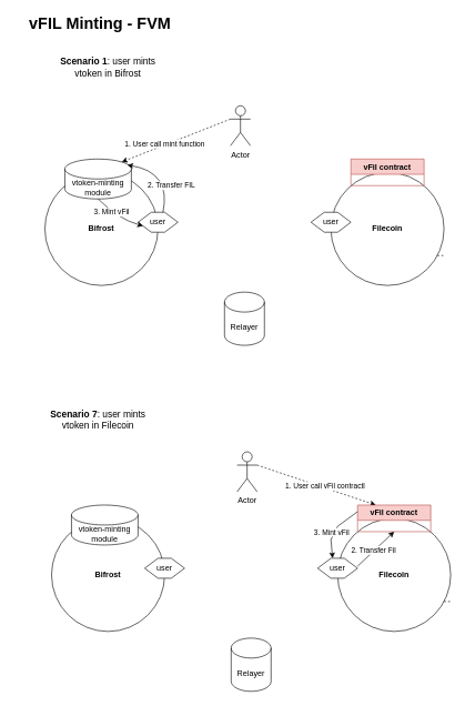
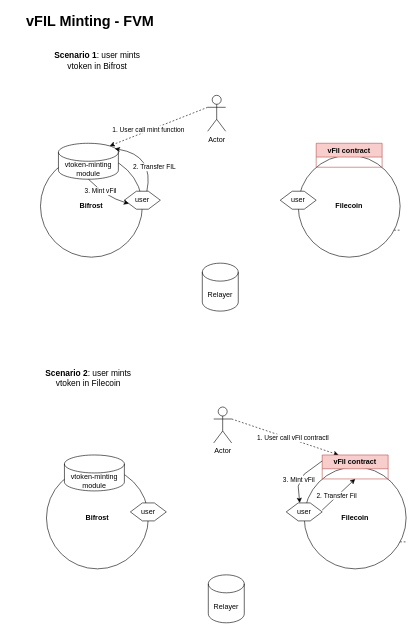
  <mxCell id="0" />
  <mxCell id="1" parent="0" />
  <mxCell id="2" value="vFIL Minting - FVM" style="text;html=1;strokeColor=none;fillColor=none;align=center;verticalAlign=middle;whiteSpace=wrap;rounded=0;fontStyle=1;fontSize=24;" parent="1" vertex="1"><mxGeometry x="20" y="20" width="260" height="30" as="geometry" /></mxCell>
  <mxCell id="3" value="&lt;b&gt;Bifrost&lt;/b&gt;" style="ellipse;whiteSpace=wrap;html=1;aspect=fixed;" parent="1" vertex="1"><mxGeometry x="67" y="258" width="170" height="170" as="geometry" /></mxCell>
  <mxCell id="4" value="&lt;b&gt;Filecoin&lt;/b&gt;" style="ellipse;whiteSpace=wrap;html=1;aspect=fixed;" parent="1" vertex="1"><mxGeometry x="497" y="258" width="170" height="170" as="geometry" /></mxCell>
  <mxCell id="5" value="user" style="shape=hexagon;perimeter=hexagonPerimeter2;whiteSpace=wrap;html=1;fixedSize=1;" parent="1" vertex="1"><mxGeometry x="207" y="318" width="60" height="30" as="geometry" /></mxCell>
  <mxCell id="6" value="user" style="shape=hexagon;perimeter=hexagonPerimeter2;whiteSpace=wrap;html=1;fixedSize=1;" parent="1" vertex="1"><mxGeometry x="467" y="318" width="60" height="30" as="geometry" /></mxCell>
  <mxCell id="7" value="vtoken-minting module" style="shape=cylinder3;whiteSpace=wrap;html=1;boundedLbl=1;backgroundOutline=1;size=15;" parent="1" vertex="1"><mxGeometry x="97" y="238" width="100" height="60" as="geometry" /></mxCell>
  <mxCell id="8" value="2. Transfer FIL" style="curved=1;endArrow=classic;html=1;rounded=0;entryX=0.94;entryY=0.15;entryDx=0;entryDy=0;entryPerimeter=0;exitX=0.625;exitY=0;exitDx=0;exitDy=0;" parent="1" source="5" target="7" edge="1"><mxGeometry x="-0.345" y="-4" width="50" height="50" relative="1" as="geometry"><mxPoint x="347" y="258" as="sourcePoint" /><mxPoint x="287" y="218" as="targetPoint" /><Array as="points"><mxPoint x="257" y="258" /></Array><mxPoint as="offset" /></mxGeometry></mxCell>
  <mxCell id="9" value="Relayer" style="shape=cylinder3;whiteSpace=wrap;html=1;boundedLbl=1;backgroundOutline=1;size=15;" parent="1" vertex="1"><mxGeometry x="337" y="438" width="60" height="80" as="geometry" /></mxCell>
  <mxCell id="10" value="" style="endArrow=none;dashed=1;html=1;rounded=0;exitX=1;exitY=0.5;exitDx=0;exitDy=0;" parent="1" edge="1"><mxGeometry width="50" height="50" relative="1" as="geometry"><mxPoint x="657" y="383" as="sourcePoint" /><mxPoint x="667" y="383" as="targetPoint" /></mxGeometry></mxCell>
  <mxCell id="11" value="Actor" style="shape=umlActor;verticalLabelPosition=bottom;verticalAlign=top;html=1;outlineConnect=0;" parent="1" vertex="1"><mxGeometry x="346" y="158" width="30" height="60" as="geometry" /></mxCell>
  <mxCell id="12" value="" style="endArrow=classic;html=1;rounded=0;exitX=0;exitY=0.333;exitDx=0;exitDy=0;exitPerimeter=0;entryX=0.855;entryY=0;entryDx=0;entryDy=4.35;entryPerimeter=0;dashed=1;" parent="1" source="11" target="7" edge="1"><mxGeometry width="50" height="50" relative="1" as="geometry"><mxPoint x="197" y="228" as="sourcePoint" /><mxPoint x="247" y="178" as="targetPoint" /></mxGeometry></mxCell>
  <mxCell id="13" value="1. User call mint function" style="edgeLabel;html=1;align=center;verticalAlign=middle;resizable=0;points=[];" parent="12" vertex="1" connectable="0"><mxGeometry x="0.204" y="-2" relative="1" as="geometry"><mxPoint as="offset" /></mxGeometry></mxCell>
  <mxCell id="14" value="3. Mint vFil" style="curved=1;endArrow=classic;html=1;rounded=0;exitX=0.5;exitY=1;exitDx=0;exitDy=0;exitPerimeter=0;entryX=0;entryY=0.75;entryDx=0;entryDy=0;" parent="1" source="7" target="5" edge="1"><mxGeometry x="-0.305" width="50" height="50" relative="1" as="geometry"><mxPoint x="140" y="388" as="sourcePoint" /><mxPoint x="190" y="338" as="targetPoint" /><Array as="points"><mxPoint x="177" y="328" /></Array><mxPoint as="offset" /></mxGeometry></mxCell>
  <mxCell id="15" value="&lt;font style=&quot;font-size: 14px;&quot;&gt;&lt;b&gt;Scenario 1&lt;/b&gt;: user mints vtoken in Bifrost&lt;/font&gt;" style="text;html=1;strokeColor=none;fillColor=none;align=center;verticalAlign=middle;whiteSpace=wrap;rounded=0;strokeWidth=5;" vertex="1" parent="1"><mxGeometry x="82" y="70" width="160" height="60" as="geometry" /></mxCell>
  <mxCell id="16" value="vFil contract" style="swimlane;whiteSpace=wrap;html=1;fillColor=#f8cecc;strokeColor=#b85450;" vertex="1" parent="1"><mxGeometry x="527" y="238" width="110" height="40" as="geometry" /></mxCell>
  <mxCell id="17" value="&lt;b&gt;Bifrost&lt;/b&gt;" style="ellipse;whiteSpace=wrap;html=1;aspect=fixed;" vertex="1" parent="1"><mxGeometry x="77" y="778" width="170" height="170" as="geometry" /></mxCell>
  <mxCell id="18" value="&lt;b&gt;Filecoin&lt;/b&gt;" style="ellipse;whiteSpace=wrap;html=1;aspect=fixed;" vertex="1" parent="1"><mxGeometry x="507" y="778" width="170" height="170" as="geometry" /></mxCell>
  <mxCell id="19" value="user" style="shape=hexagon;perimeter=hexagonPerimeter2;whiteSpace=wrap;html=1;fixedSize=1;" vertex="1" parent="1"><mxGeometry x="217" y="838" width="60" height="30" as="geometry" /></mxCell>
  <mxCell id="20" value="user" style="shape=hexagon;perimeter=hexagonPerimeter2;whiteSpace=wrap;html=1;fixedSize=1;" vertex="1" parent="1"><mxGeometry x="477" y="838" width="60" height="30" as="geometry" /></mxCell>
  <mxCell id="21" value="vtoken-minting module" style="shape=cylinder3;whiteSpace=wrap;html=1;boundedLbl=1;backgroundOutline=1;size=15;" vertex="1" parent="1"><mxGeometry x="107" y="758" width="100" height="60" as="geometry" /></mxCell>
  <mxCell id="22" value="Relayer" style="shape=cylinder3;whiteSpace=wrap;html=1;boundedLbl=1;backgroundOutline=1;size=15;" vertex="1" parent="1"><mxGeometry x="347" y="958" width="60" height="80" as="geometry" /></mxCell>
  <mxCell id="23" value="" style="endArrow=none;dashed=1;html=1;rounded=0;exitX=1;exitY=0.5;exitDx=0;exitDy=0;" edge="1" parent="1"><mxGeometry width="50" height="50" relative="1" as="geometry"><mxPoint x="667" y="903" as="sourcePoint" /><mxPoint x="677" y="903" as="targetPoint" /></mxGeometry></mxCell>
  <mxCell id="24" value="Actor" style="shape=umlActor;verticalLabelPosition=bottom;verticalAlign=top;html=1;outlineConnect=0;" vertex="1" parent="1"><mxGeometry x="356" y="678" width="30" height="60" as="geometry" /></mxCell>
  <mxCell id="25" value="" style="endArrow=classic;html=1;rounded=0;exitX=1;exitY=0.333;exitDx=0;exitDy=0;exitPerimeter=0;entryX=0.25;entryY=0;entryDx=0;entryDy=0;dashed=1;" edge="1" parent="1" source="24" target="28"><mxGeometry width="50" height="50" relative="1" as="geometry"><mxPoint x="207" y="748" as="sourcePoint" /><mxPoint x="257" y="698" as="targetPoint" /></mxGeometry></mxCell>
  <mxCell id="26" value="1. User call vFil contractl" style="edgeLabel;html=1;align=center;verticalAlign=middle;resizable=0;points=[];" vertex="1" connectable="0" parent="25"><mxGeometry x="0.204" y="-2" relative="1" as="geometry"><mxPoint x="-5" y="-6" as="offset" /></mxGeometry></mxCell>
- <mxCell id="27" value="&lt;font style=&quot;font-size: 14px;&quot;&gt;&lt;b&gt;Scenario 7&lt;/b&gt;: user mints vtoken in Filecoin&lt;/font&gt;" style="text;html=1;strokeColor=none;fillColor=none;align=center;verticalAlign=middle;whiteSpace=wrap;rounded=0;strokeWidth=5;" vertex="1" parent="1"><mxGeometry x="67" y="600" width="160" height="60" as="geometry" /></mxCell>
+ <mxCell id="27" value="&lt;font style=&quot;font-size: 14px;&quot;&gt;&lt;b&gt;Scenario 2&lt;/b&gt;: user mints vtoken in Filecoin&lt;/font&gt;" style="text;html=1;strokeColor=none;fillColor=none;align=center;verticalAlign=middle;whiteSpace=wrap;rounded=0;strokeWidth=5;" vertex="1" parent="1"><mxGeometry x="67" y="600" width="160" height="60" as="geometry" /></mxCell>
  <mxCell id="28" value="vFil contract" style="swimlane;whiteSpace=wrap;html=1;fillColor=#f8cecc;strokeColor=#b85450;" vertex="1" parent="1"><mxGeometry x="537" y="758" width="110" height="40" as="geometry" /></mxCell>
  <mxCell id="29" value="3. Mint vFil" style="endArrow=classic;html=1;rounded=0;exitX=0;exitY=0.25;exitDx=0;exitDy=0;entryX=0.375;entryY=0;entryDx=0;entryDy=0;" edge="1" parent="1" source="28" target="20"><mxGeometry x="0.134" y="-4" width="50" height="50" relative="1" as="geometry"><mxPoint x="407" y="830" as="sourcePoint" /><mxPoint x="457" y="780" as="targetPoint" /><Array as="points"><mxPoint x="507" y="790" /><mxPoint x="497" y="810" /></Array><mxPoint y="-1" as="offset" /></mxGeometry></mxCell>
  <mxCell id="30" value="" style="endArrow=classic;html=1;rounded=0;entryX=0.5;entryY=1;entryDx=0;entryDy=0;" edge="1" parent="1" target="28"><mxGeometry width="50" height="50" relative="1" as="geometry"><mxPoint x="537" y="850" as="sourcePoint" /><mxPoint x="587" y="800" as="targetPoint" /></mxGeometry></mxCell>
  <mxCell id="31" value="2. Transfer Fil" style="edgeLabel;html=1;align=center;verticalAlign=middle;resizable=0;points=[];" vertex="1" connectable="0" parent="30"><mxGeometry x="-0.114" y="2" relative="1" as="geometry"><mxPoint as="offset" /></mxGeometry></mxCell>
